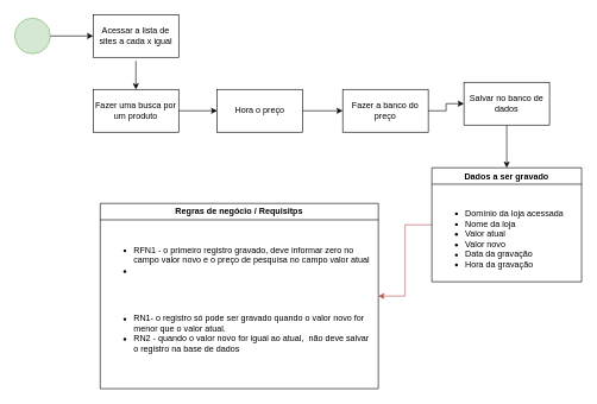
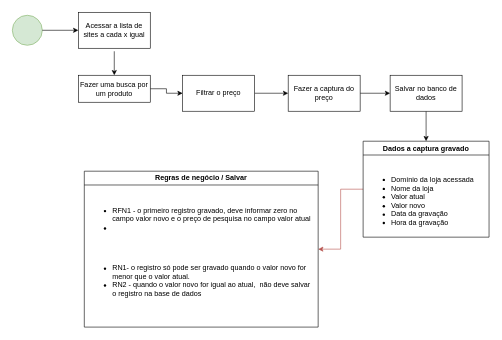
  <mxCell id="0" />
  <mxCell id="1" parent="0" />
  <mxCell id="2" value="" style="ellipse;whiteSpace=wrap;html=1;aspect=fixed;fillColor=#d5e8d4;strokeColor=#82b366;" parent="1" vertex="1"><mxGeometry x="20" y="25" width="50" height="50" as="geometry" /></mxCell>
  <mxCell id="3" value="" style="endArrow=classic;html=1;rounded=0;exitX=1;exitY=0.5;exitDx=0;exitDy=0;" parent="1" source="2" target="4" edge="1"><mxGeometry width="50" height="50" relative="1" as="geometry"><mxPoint x="400" y="385" as="sourcePoint" /><mxPoint x="140" y="50" as="targetPoint" /></mxGeometry></mxCell>
  <mxCell id="4" value="&lt;font style=&quot;vertical-align: inherit;&quot;&gt;&lt;font style=&quot;vertical-align: inherit;&quot;&gt;&lt;font style=&quot;vertical-align: inherit;&quot;&gt;&lt;font style=&quot;vertical-align: inherit;&quot;&gt;&lt;font style=&quot;vertical-align: inherit;&quot;&gt;&lt;font style=&quot;vertical-align: inherit;&quot;&gt;Acessar a lista de sites a cada x igual&lt;/font&gt;&lt;/font&gt;&lt;/font&gt;&lt;/font&gt;&lt;/font&gt;&lt;/font&gt;" style="rounded=0;whiteSpace=wrap;html=1;" parent="1" vertex="1"><mxGeometry x="130" y="20" width="120" height="60" as="geometry" /></mxCell>
  <mxCell id="5" value="" style="endArrow=classic;html=1;rounded=0;entryX=0.5;entryY=0;entryDx=0;entryDy=0;" parent="1" target="7" edge="1"><mxGeometry width="50" height="50" relative="1" as="geometry"><mxPoint x="190" y="85" as="sourcePoint" /><mxPoint x="330" y="50" as="targetPoint" /></mxGeometry></mxCell>
  <mxCell id="6" style="edgeStyle=orthogonalEdgeStyle;rounded=0;orthogonalLoop=1;jettySize=auto;html=1;entryX=0;entryY=0.5;entryDx=0;entryDy=0;" parent="1" source="7" target="9" edge="1"><mxGeometry relative="1" as="geometry"><mxPoint x="530" y="50" as="targetPoint" /></mxGeometry></mxCell>
- <mxCell id="7" value="&lt;font style=&quot;vertical-align: inherit;&quot;&gt;&lt;font style=&quot;vertical-align: inherit;&quot;&gt;&lt;font style=&quot;vertical-align: inherit;&quot;&gt;&lt;font style=&quot;vertical-align: inherit;&quot;&gt;&lt;font style=&quot;vertical-align: inherit;&quot;&gt;&lt;font style=&quot;vertical-align: inherit;&quot;&gt;Fazer uma busca por um produto&lt;/font&gt;&lt;/font&gt;&lt;/font&gt;&lt;/font&gt;&lt;/font&gt;&lt;/font&gt;" style="rounded=0;whiteSpace=wrap;html=1;" parent="1" vertex="1"><mxGeometry x="130" y="125" width="120" height="60" as="geometry" /></mxCell>
+ <mxCell id="7" value="&lt;font style=&quot;vertical-align: inherit;&quot;&gt;&lt;font style=&quot;vertical-align: inherit;&quot;&gt;&lt;font style=&quot;vertical-align: inherit;&quot;&gt;&lt;font style=&quot;vertical-align: inherit;&quot;&gt;&lt;font style=&quot;vertical-align: inherit;&quot;&gt;&lt;font style=&quot;vertical-align: inherit;&quot;&gt;Fazer uma busca por um produto&lt;/font&gt;&lt;/font&gt;&lt;/font&gt;&lt;/font&gt;&lt;/font&gt;&lt;/font&gt;" style="rounded=0;whiteSpace=wrap;html=1;" parent="1" vertex="1"><mxGeometry x="130" y="125" width="120" height="45" as="geometry" /></mxCell>
  <mxCell id="8" value="" style="edgeStyle=orthogonalEdgeStyle;rounded=0;orthogonalLoop=1;jettySize=auto;html=1;" parent="1" source="9" target="11" edge="1"><mxGeometry relative="1" as="geometry" /></mxCell>
- <mxCell id="9" value="Hora o preço" style="rounded=0;whiteSpace=wrap;html=1;" parent="1" vertex="1"><mxGeometry x="304" y="125" width="120" height="60" as="geometry" /></mxCell>
+ <mxCell id="9" value="Filtrar o preço" style="rounded=0;whiteSpace=wrap;html=1;" parent="1" vertex="1"><mxGeometry x="304" y="125" width="120" height="60" as="geometry" /></mxCell>
  <mxCell id="10" value="" style="edgeStyle=orthogonalEdgeStyle;rounded=0;orthogonalLoop=1;jettySize=auto;html=1;" parent="1" source="11" target="13" edge="1"><mxGeometry relative="1" as="geometry" /></mxCell>
- <mxCell id="11" value="Fazer a banco do preço" style="rounded=0;whiteSpace=wrap;html=1;" parent="1" vertex="1"><mxGeometry x="480" y="125" width="120" height="60" as="geometry" /></mxCell>
+ <mxCell id="11" value="Fazer a captura do preço" style="rounded=0;whiteSpace=wrap;html=1;" parent="1" vertex="1"><mxGeometry x="480" y="125" width="120" height="60" as="geometry" /></mxCell>
  <mxCell id="12" value="" style="edgeStyle=orthogonalEdgeStyle;rounded=0;orthogonalLoop=1;jettySize=auto;html=1;entryX=0.5;entryY=0;entryDx=0;entryDy=0;" parent="1" source="13" target="15" edge="1"><mxGeometry relative="1" as="geometry"><mxPoint x="770" y="245" as="targetPoint" /></mxGeometry></mxCell>
- <mxCell id="13" value="&lt;font style=&quot;vertical-align: inherit;&quot;&gt;&lt;font style=&quot;vertical-align: inherit;&quot;&gt;&lt;font style=&quot;vertical-align: inherit;&quot;&gt;&lt;font style=&quot;vertical-align: inherit;&quot;&gt;&lt;font style=&quot;vertical-align: inherit;&quot;&gt;&lt;font style=&quot;vertical-align: inherit;&quot;&gt;Salvar no banco de dados&lt;/font&gt;&lt;/font&gt;&lt;/font&gt;&lt;/font&gt;&lt;/font&gt;&lt;/font&gt;" style="rounded=0;whiteSpace=wrap;html=1;" parent="1" vertex="1"><mxGeometry x="650" y="115" width="120" height="60" as="geometry" /></mxCell>
+ <mxCell id="13" value="&lt;font style=&quot;vertical-align: inherit;&quot;&gt;&lt;font style=&quot;vertical-align: inherit;&quot;&gt;&lt;font style=&quot;vertical-align: inherit;&quot;&gt;&lt;font style=&quot;vertical-align: inherit;&quot;&gt;&lt;font style=&quot;vertical-align: inherit;&quot;&gt;&lt;font style=&quot;vertical-align: inherit;&quot;&gt;Salvar no banco de dados&lt;/font&gt;&lt;/font&gt;&lt;/font&gt;&lt;/font&gt;&lt;/font&gt;&lt;/font&gt;" style="rounded=0;whiteSpace=wrap;html=1;" parent="1" vertex="1"><mxGeometry x="650" y="125" width="120" height="60" as="geometry" /></mxCell>
  <mxCell id="14" value="" style="edgeStyle=orthogonalEdgeStyle;rounded=0;orthogonalLoop=1;jettySize=auto;html=1;entryX=1;entryY=0.5;entryDx=0;entryDy=0;fillColor=#f8cecc;strokeColor=#b85450;" parent="1" source="15" target="17" edge="1"><mxGeometry relative="1" as="geometry" /></mxCell>
- <mxCell id="15" value="&lt;font style=&quot;vertical-align: inherit;&quot;&gt;&lt;font style=&quot;vertical-align: inherit;&quot;&gt;Dados a ser gravado&lt;/font&gt;&lt;/font&gt;" style="swimlane;whiteSpace=wrap;html=1;" parent="1" vertex="1"><mxGeometry x="605" y="235" width="210" height="160" as="geometry" /></mxCell>
+ <mxCell id="15" value="&lt;font style=&quot;vertical-align: inherit;&quot;&gt;&lt;font style=&quot;vertical-align: inherit;&quot;&gt;Dados a captura gravado&lt;/font&gt;&lt;/font&gt;" style="swimlane;whiteSpace=wrap;html=1;" parent="1" vertex="1"><mxGeometry x="605" y="235" width="210" height="160" as="geometry" /></mxCell>
  <mxCell id="16" value="&lt;ul&gt;&lt;li style=&quot;border-color: var(--border-color);&quot;&gt;Domínio da loja acessada&lt;/li&gt;&lt;li style=&quot;border-color: var(--border-color);&quot;&gt;Nome da loja&lt;/li&gt;&lt;li style=&quot;border-color: var(--border-color);&quot;&gt;Valor atual&lt;/li&gt;&lt;li style=&quot;border-color: var(--border-color);&quot;&gt;Valor novo&lt;/li&gt;&lt;li style=&quot;border-color: var(--border-color);&quot;&gt;Data da gravação&lt;/li&gt;&lt;li style=&quot;border-color: var(--border-color);&quot;&gt;Hora da gravação&lt;/li&gt;&lt;/ul&gt;" style="text;strokeColor=none;fillColor=none;html=1;whiteSpace=wrap;verticalAlign=middle;overflow=hidden;" parent="15" vertex="1"><mxGeometry x="5" y="40" width="190" height="120" as="geometry" /></mxCell>
- <mxCell id="17" value="Regras de negócio / Requisitps" style="swimlane;whiteSpace=wrap;html=1;startSize=23;" parent="1" vertex="1"><mxGeometry x="140" y="285" width="390" height="260" as="geometry" /></mxCell>
+ <mxCell id="17" value="Regras de negócio / Salvar" style="swimlane;whiteSpace=wrap;html=1;startSize=23;" parent="1" vertex="1"><mxGeometry x="140" y="285" width="390" height="260" as="geometry" /></mxCell>
  <mxCell id="18" value="&lt;ul&gt;&lt;li&gt;RFN1 - o primeiro registro gravado, deve informar zero no campo valor novo e o preço de pesquisa no campo valor atual&lt;/li&gt;&lt;li&gt;&lt;br&gt;&lt;/li&gt;&lt;/ul&gt;" style="text;strokeColor=none;fillColor=none;html=1;whiteSpace=wrap;verticalAlign=middle;overflow=hidden;" parent="17" vertex="1"><mxGeometry x="5" y="40" width="380" height="80" as="geometry" /></mxCell>
  <mxCell id="19" value="&lt;ul&gt;&lt;li&gt;RN1- o registro só pode ser gravado quando o valor novo for menor que o valor atual.&lt;/li&gt;&lt;li&gt;RN2 - quando o valor novo for igual ao atual,&amp;nbsp; não deve salvar o registro na base de dados&lt;/li&gt;&lt;/ul&gt;" style="text;strokeColor=none;fillColor=none;html=1;whiteSpace=wrap;verticalAlign=middle;overflow=hidden;" parent="17" vertex="1"><mxGeometry x="5" y="140" width="380" height="80" as="geometry" /></mxCell>
